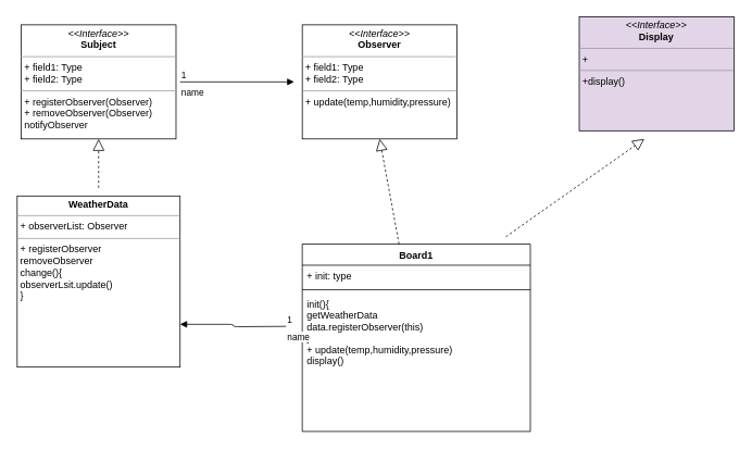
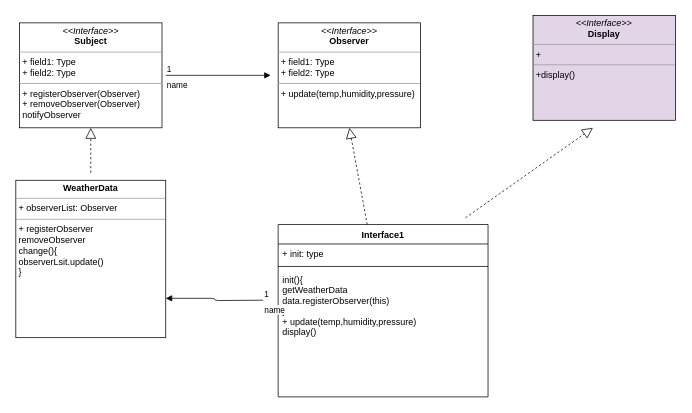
  <mxCell id="0" />
  <mxCell id="1" parent="0" />
  <mxCell id="2" value="&lt;p style=&quot;margin: 0px ; margin-top: 4px ; text-align: center&quot;&gt;&lt;i&gt;&amp;lt;&amp;lt;Interface&amp;gt;&amp;gt;&lt;/i&gt;&lt;br&gt;&lt;b&gt;Subject&lt;/b&gt;&lt;/p&gt;&lt;hr size=&quot;1&quot;&gt;&lt;p style=&quot;margin: 0px ; margin-left: 4px&quot;&gt;+ field1: Type&lt;br&gt;+ field2: Type&lt;/p&gt;&lt;hr size=&quot;1&quot;&gt;&lt;p style=&quot;margin: 0px ; margin-left: 4px&quot;&gt;+ registerObserver(Observer)&lt;br&gt;+ removeObserver(Observer)&lt;/p&gt;&lt;p style=&quot;margin: 0px ; margin-left: 4px&quot;&gt;notifyObserver&lt;/p&gt;&lt;p style=&quot;margin: 0px ; margin-left: 4px&quot;&gt;&lt;br&gt;&lt;/p&gt;" style="verticalAlign=top;align=left;overflow=fill;fontSize=12;fontFamily=Helvetica;html=1;" vertex="1" parent="1"><mxGeometry x="25" y="30" width="190" height="140" as="geometry" /></mxCell>
  <mxCell id="3" value="&lt;p style=&quot;margin: 0px ; margin-top: 4px ; text-align: center&quot;&gt;&lt;b&gt;WeatherData&lt;/b&gt;&lt;/p&gt;&lt;hr size=&quot;1&quot;&gt;&lt;p style=&quot;margin: 0px ; margin-left: 4px&quot;&gt;+ observerList: Observer&lt;/p&gt;&lt;hr size=&quot;1&quot;&gt;&lt;p style=&quot;margin: 0px ; margin-left: 4px&quot;&gt;+ registerObserver&lt;/p&gt;&lt;p style=&quot;margin: 0px ; margin-left: 4px&quot;&gt;removeObserver&lt;/p&gt;&lt;p style=&quot;margin: 0px ; margin-left: 4px&quot;&gt;change(){&lt;/p&gt;&lt;p style=&quot;margin: 0px ; margin-left: 4px&quot;&gt;observerLsit.update()&lt;/p&gt;&lt;p style=&quot;margin: 0px ; margin-left: 4px&quot;&gt;}&lt;/p&gt;" style="verticalAlign=top;align=left;overflow=fill;fontSize=12;fontFamily=Helvetica;html=1;" vertex="1" parent="1"><mxGeometry x="20" y="240" width="200" height="210" as="geometry" /></mxCell>
  <mxCell id="4" value="&lt;p style=&quot;margin: 0px ; margin-top: 4px ; text-align: center&quot;&gt;&lt;i&gt;&amp;lt;&amp;lt;Interface&amp;gt;&amp;gt;&lt;/i&gt;&lt;br&gt;&lt;b&gt;Observer&lt;/b&gt;&lt;/p&gt;&lt;hr size=&quot;1&quot;&gt;&lt;p style=&quot;margin: 0px ; margin-left: 4px&quot;&gt;+ field1: Type&lt;br&gt;+ field2: Type&lt;/p&gt;&lt;hr size=&quot;1&quot;&gt;&lt;p style=&quot;margin: 0px ; margin-left: 4px&quot;&gt;+ update(temp,humidity,pressure)&lt;/p&gt;" style="verticalAlign=top;align=left;overflow=fill;fontSize=12;fontFamily=Helvetica;html=1;" vertex="1" parent="1"><mxGeometry x="370" y="30" width="190" height="140" as="geometry" /></mxCell>
- <mxCell id="5" value="Board1" style="swimlane;fontStyle=1;align=center;verticalAlign=top;childLayout=stackLayout;horizontal=1;startSize=26;horizontalStack=0;resizeParent=1;resizeParentMax=0;resizeLast=0;collapsible=1;marginBottom=0;" vertex="1" parent="1"><mxGeometry x="370" y="299" width="280" height="230" as="geometry" /></mxCell>
+ <mxCell id="5" value="Interface1" style="swimlane;fontStyle=1;align=center;verticalAlign=top;childLayout=stackLayout;horizontal=1;startSize=26;horizontalStack=0;resizeParent=1;resizeParentMax=0;resizeLast=0;collapsible=1;marginBottom=0;" vertex="1" parent="1"><mxGeometry x="370" y="299" width="280" height="230" as="geometry" /></mxCell>
  <mxCell id="6" value="+ init: type" style="text;strokeColor=none;fillColor=none;align=left;verticalAlign=top;spacingLeft=4;spacingRight=4;overflow=hidden;rotatable=0;points=[[0,0.5],[1,0.5]];portConstraint=eastwest;" vertex="1" parent="5"><mxGeometry y="26" width="280" height="26" as="geometry" /></mxCell>
  <mxCell id="7" value="" style="line;strokeWidth=1;fillColor=none;align=left;verticalAlign=middle;spacingTop=-1;spacingLeft=3;spacingRight=3;rotatable=0;labelPosition=right;points=[];portConstraint=eastwest;" vertex="1" parent="5"><mxGeometry y="52" width="280" height="8" as="geometry" /></mxCell>
  <mxCell id="8" value="init(){&#10;getWeatherData&#10;data.registerObserver(this)&#10;}&#10;+ update(temp,humidity,pressure)&#10;display()" style="text;strokeColor=none;fillColor=none;align=left;verticalAlign=top;spacingLeft=4;spacingRight=4;overflow=hidden;rotatable=0;points=[[0,0.5],[1,0.5]];portConstraint=eastwest;" vertex="1" parent="5"><mxGeometry y="60" width="280" height="170" as="geometry" /></mxCell>
  <mxCell id="9" value="" style="endArrow=block;dashed=1;endFill=0;endSize=12;html=1;entryX=0.5;entryY=1;entryDx=0;entryDy=0;" edge="1" parent="1" source="5" target="4"><mxGeometry width="160" relative="1" as="geometry"><mxPoint x="240" y="300" as="sourcePoint" /><mxPoint x="400" y="300" as="targetPoint" /></mxGeometry></mxCell>
  <mxCell id="10" value="" style="endArrow=block;dashed=1;endFill=0;endSize=12;html=1;" edge="1" parent="1" target="2"><mxGeometry width="160" relative="1" as="geometry"><mxPoint x="120" y="230" as="sourcePoint" /><mxPoint x="400" y="340" as="targetPoint" /></mxGeometry></mxCell>
  <mxCell id="11" value="name" style="endArrow=block;endFill=1;html=1;edgeStyle=orthogonalEdgeStyle;align=left;verticalAlign=top;" edge="1" parent="1"><mxGeometry x="-1" relative="1" as="geometry"><mxPoint x="220" y="100" as="sourcePoint" /><mxPoint x="360" y="100" as="targetPoint" /></mxGeometry></mxCell>
  <mxCell id="12" value="1" style="edgeLabel;resizable=0;html=1;align=left;verticalAlign=bottom;" connectable="0" vertex="1" parent="11"><mxGeometry x="-1" relative="1" as="geometry" /></mxCell>
  <mxCell id="13" value="name" style="endArrow=block;endFill=1;html=1;edgeStyle=orthogonalEdgeStyle;align=left;verticalAlign=top;entryX=1;entryY=0.75;entryDx=0;entryDy=0;" edge="1" parent="1" target="3"><mxGeometry x="-1" relative="1" as="geometry"><mxPoint x="350" y="400" as="sourcePoint" /><mxPoint x="230" y="390" as="targetPoint" /></mxGeometry></mxCell>
  <mxCell id="14" value="1" style="edgeLabel;resizable=0;html=1;align=left;verticalAlign=bottom;" connectable="0" vertex="1" parent="13"><mxGeometry x="-1" relative="1" as="geometry" /></mxCell>
  <mxCell id="15" value="&lt;p style=&quot;margin: 0px ; margin-top: 4px ; text-align: center&quot;&gt;&lt;i&gt;&amp;lt;&amp;lt;Interface&amp;gt;&amp;gt;&lt;/i&gt;&lt;br&gt;&lt;b&gt;Display&lt;/b&gt;&lt;/p&gt;&lt;hr size=&quot;1&quot;&gt;&lt;p style=&quot;margin: 0px ; margin-left: 4px&quot;&gt;+&lt;/p&gt;&lt;hr size=&quot;1&quot;&gt;&lt;p style=&quot;margin: 0px ; margin-left: 4px&quot;&gt;+display()&lt;/p&gt;" style="verticalAlign=top;align=left;overflow=fill;fontSize=12;fontFamily=Helvetica;html=1;fillColor=#e1d5e7;" vertex="1" parent="1"><mxGeometry x="710" y="20" width="190" height="140" as="geometry" /></mxCell>
  <mxCell id="16" value="" style="endArrow=block;dashed=1;endFill=0;endSize=12;html=1;" edge="1" parent="1"><mxGeometry width="160" relative="1" as="geometry"><mxPoint x="620" y="290" as="sourcePoint" /><mxPoint x="790" y="170" as="targetPoint" /></mxGeometry></mxCell>
